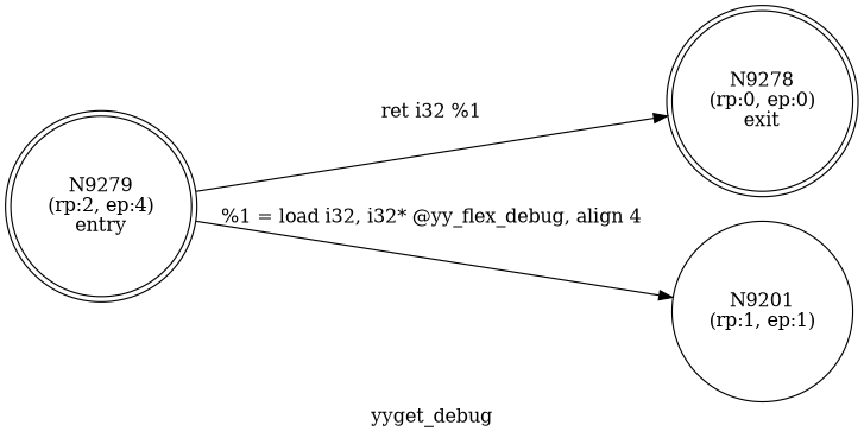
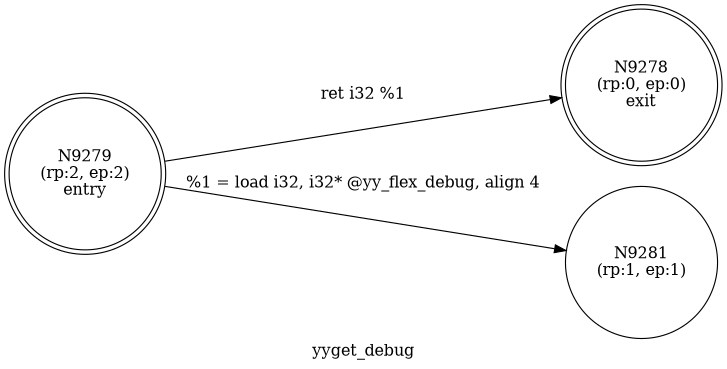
  digraph {
    label=yyget_debug
    rankdir=LR
    node [shape=doublecircle]
    n1 [label="N9278\n(rp:0, ep:0)\nexit"]
-   n2 [label="N9279\n(rp:2, ep:4)\nentry"]
-   n3 [label="N9201\n(rp:1, ep:1)" shape=circle]
+   n2 [label="N9279\n(rp:2, ep:2)\nentry"]
+   n3 [label="N9281\n(rp:1, ep:1)" shape=circle]
    n2 -> n1 [label="ret i32 %1"]
    n2 -> n3 [label="%1 = load i32, i32* @yy_flex_debug, align 4"]
  }
